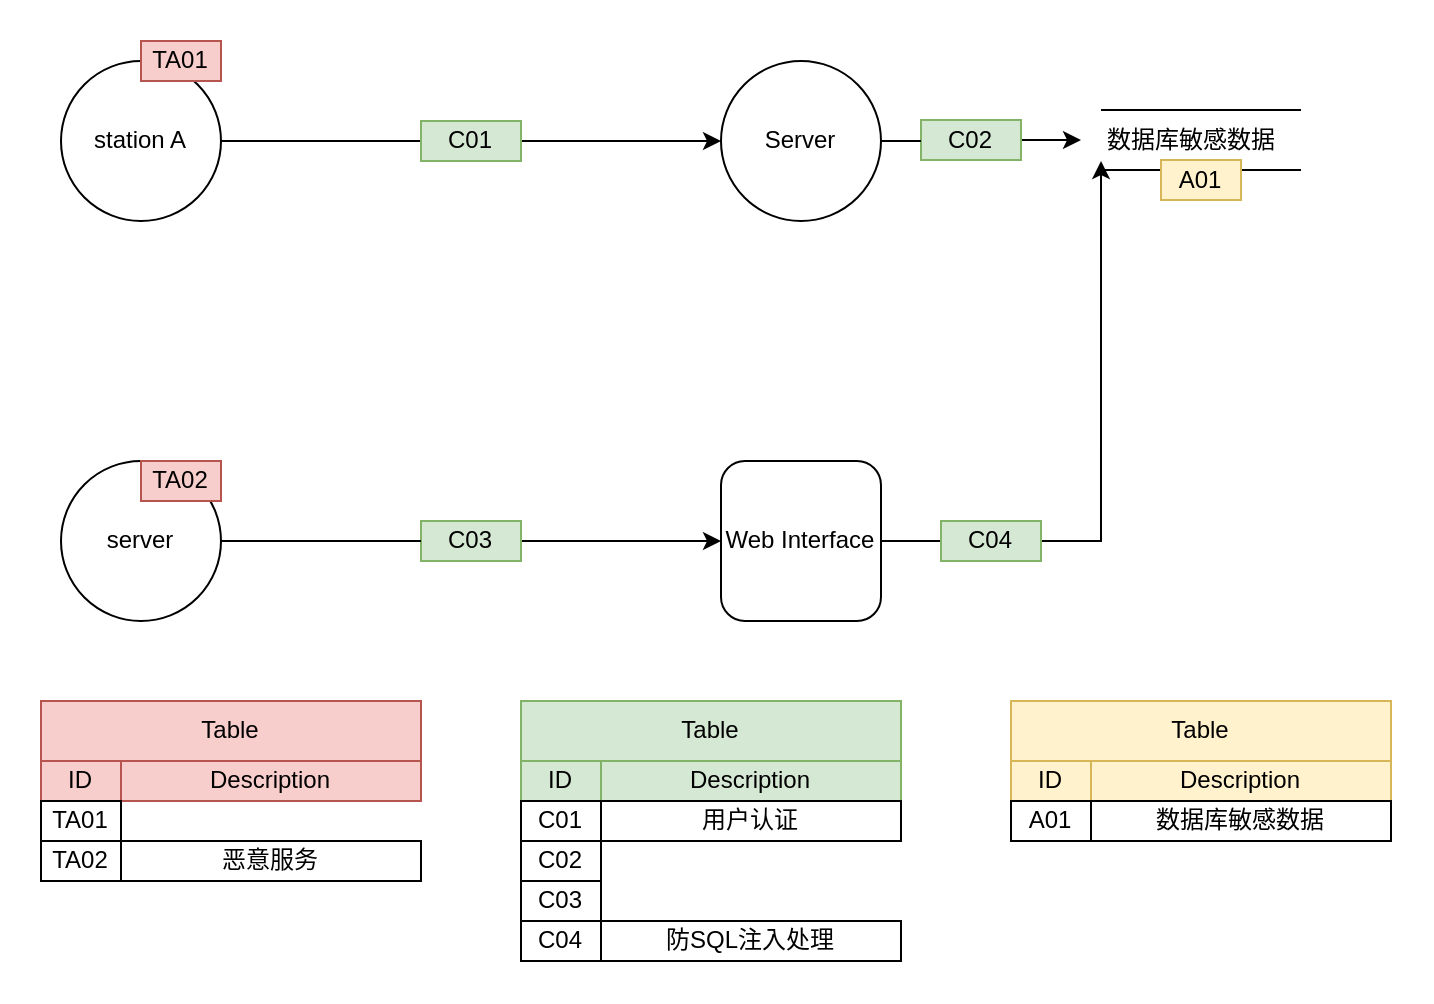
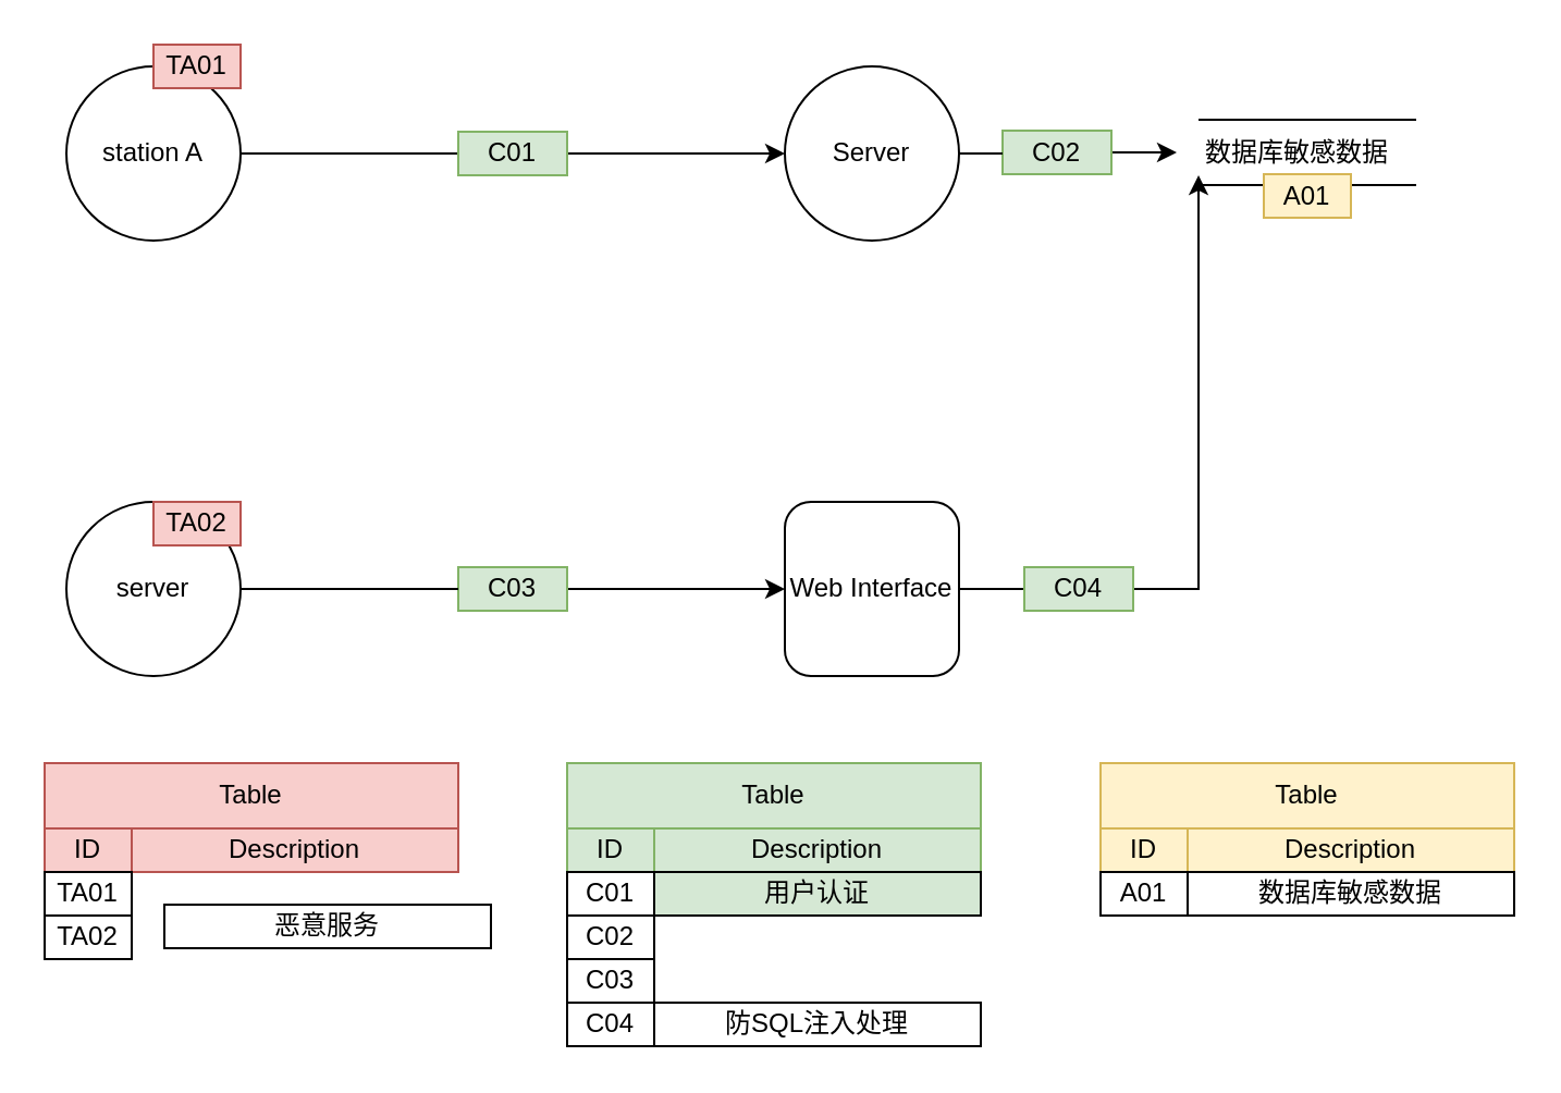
  <mxCell id="0" />
  <mxCell id="1" parent="0" />
  <mxCell id="2" style="edgeStyle=orthogonalEdgeStyle;rounded=0;orthogonalLoop=1;jettySize=auto;html=1;exitX=1;exitY=0.5;exitDx=0;exitDy=0;entryX=0;entryY=0.5;entryDx=0;entryDy=0;" edge="1" parent="1" source="3" target="6"><mxGeometry relative="1" as="geometry" /></mxCell>
  <mxCell id="3" value="station A" style="ellipse;whiteSpace=wrap;html=1;aspect=fixed;" vertex="1" parent="1"><mxGeometry x="30" y="30" width="80" height="80" as="geometry" /></mxCell>
  <mxCell id="4" value="TA01" style="rounded=0;whiteSpace=wrap;html=1;fillColor=#f8cecc;strokeColor=#b85450;" vertex="1" parent="1"><mxGeometry x="70" y="20" width="40" height="20" as="geometry" /></mxCell>
  <mxCell id="5" style="edgeStyle=orthogonalEdgeStyle;rounded=0;orthogonalLoop=1;jettySize=auto;html=1;exitX=1;exitY=0.5;exitDx=0;exitDy=0;startArrow=none;" edge="1" parent="1" source="11" target="10"><mxGeometry relative="1" as="geometry" /></mxCell>
  <mxCell id="6" value="Server" style="ellipse;whiteSpace=wrap;html=1;aspect=fixed;" vertex="1" parent="1"><mxGeometry x="360" y="30" width="80" height="80" as="geometry" /></mxCell>
  <mxCell id="7" value="C01" style="rounded=0;whiteSpace=wrap;html=1;fillColor=#d5e8d4;strokeColor=#82b366;" vertex="1" parent="1"><mxGeometry x="210" y="60" width="50" height="20" as="geometry" /></mxCell>
  <mxCell id="8" value="" style="endArrow=none;html=1;rounded=0;" edge="1" parent="1"><mxGeometry width="50" height="50" relative="1" as="geometry"><mxPoint x="550" y="54.5" as="sourcePoint" /><mxPoint x="650" y="54.5" as="targetPoint" /></mxGeometry></mxCell>
  <mxCell id="9" value="" style="endArrow=none;html=1;rounded=0;" edge="1" parent="1"><mxGeometry width="50" height="50" relative="1" as="geometry"><mxPoint x="550" y="84.5" as="sourcePoint" /><mxPoint x="650" y="84.5" as="targetPoint" /></mxGeometry></mxCell>
  <mxCell id="10" value="数据库敏感数据" style="text;html=1;align=center;verticalAlign=middle;resizable=0;points=[];autosize=1;strokeColor=none;fillColor=none;" vertex="1" parent="1"><mxGeometry x="540" y="54.5" width="110" height="30" as="geometry" /></mxCell>
  <mxCell id="11" value="C02" style="rounded=0;whiteSpace=wrap;html=1;fillColor=#d5e8d4;strokeColor=#82b366;" vertex="1" parent="1"><mxGeometry x="460" y="59.5" width="50" height="20" as="geometry" /></mxCell>
  <mxCell id="12" value="" style="edgeStyle=orthogonalEdgeStyle;rounded=0;orthogonalLoop=1;jettySize=auto;html=1;exitX=1;exitY=0.5;exitDx=0;exitDy=0;endArrow=none;" edge="1" parent="1" source="6" target="11"><mxGeometry relative="1" as="geometry"><mxPoint x="440" y="70" as="sourcePoint" /><mxPoint x="540" y="69.5" as="targetPoint" /></mxGeometry></mxCell>
  <mxCell id="13" value="A01" style="rounded=0;whiteSpace=wrap;html=1;fillColor=#fff2cc;strokeColor=#d6b656;" vertex="1" parent="1"><mxGeometry x="580" y="79.5" width="40" height="20" as="geometry" /></mxCell>
  <mxCell id="14" style="edgeStyle=orthogonalEdgeStyle;rounded=0;orthogonalLoop=1;jettySize=auto;html=1;exitX=1;exitY=0.5;exitDx=0;exitDy=0;entryX=0;entryY=0.5;entryDx=0;entryDy=0;startArrow=none;" edge="1" parent="1" source="20" target="19"><mxGeometry relative="1" as="geometry" /></mxCell>
  <mxCell id="15" value="server" style="ellipse;whiteSpace=wrap;html=1;aspect=fixed;" vertex="1" parent="1"><mxGeometry x="30" y="230" width="80" height="80" as="geometry" /></mxCell>
  <mxCell id="16" value="TA02" style="rounded=0;whiteSpace=wrap;html=1;fillColor=#f8cecc;strokeColor=#b85450;" vertex="1" parent="1"><mxGeometry x="70" y="230" width="40" height="20" as="geometry" /></mxCell>
  <mxCell id="17" style="edgeStyle=orthogonalEdgeStyle;rounded=0;orthogonalLoop=1;jettySize=auto;html=1;exitX=1;exitY=0.5;exitDx=0;exitDy=0;entryX=0.091;entryY=0.85;entryDx=0;entryDy=0;entryPerimeter=0;startArrow=none;" edge="1" parent="1" source="40" target="10"><mxGeometry relative="1" as="geometry" /></mxCell>
  <mxCell id="18" style="edgeStyle=entityRelationEdgeStyle;rounded=0;orthogonalLoop=1;jettySize=auto;html=1;exitX=1;exitY=0.5;exitDx=0;exitDy=0;endArrow=none;endFill=0;" edge="1" parent="1" source="19"><mxGeometry relative="1" as="geometry"><mxPoint x="550" y="270" as="targetPoint" /></mxGeometry></mxCell>
  <mxCell id="19" value="Web Interface" style="whiteSpace=wrap;html=1;aspect=fixed;rounded=1;" vertex="1" parent="1"><mxGeometry x="360" y="230" width="80" height="80" as="geometry" /></mxCell>
  <mxCell id="20" value="C03" style="rounded=0;whiteSpace=wrap;html=1;fillColor=#d5e8d4;strokeColor=#82b366;" vertex="1" parent="1"><mxGeometry x="210" y="260" width="50" height="20" as="geometry" /></mxCell>
  <mxCell id="21" value="" style="edgeStyle=orthogonalEdgeStyle;rounded=0;orthogonalLoop=1;jettySize=auto;html=1;exitX=1;exitY=0.5;exitDx=0;exitDy=0;entryX=0;entryY=0.5;entryDx=0;entryDy=0;endArrow=none;" edge="1" parent="1" source="15" target="20"><mxGeometry relative="1" as="geometry"><mxPoint x="110" y="270" as="sourcePoint" /><mxPoint x="360" y="270" as="targetPoint" /></mxGeometry></mxCell>
  <mxCell id="22" value="Table" style="rounded=0;whiteSpace=wrap;html=1;fillColor=#f8cecc;strokeColor=#b85450;" vertex="1" parent="1"><mxGeometry x="20" y="350" width="190" height="30" as="geometry" /></mxCell>
  <mxCell id="23" value="ID" style="rounded=0;whiteSpace=wrap;html=1;fillColor=#f8cecc;strokeColor=#b85450;" vertex="1" parent="1"><mxGeometry x="20" y="380" width="40" height="20" as="geometry" /></mxCell>
  <mxCell id="24" value="Description" style="rounded=0;whiteSpace=wrap;html=1;fillColor=#f8cecc;strokeColor=#b85450;" vertex="1" parent="1"><mxGeometry x="60" y="380" width="150" height="20" as="geometry" /></mxCell>
  <mxCell id="25" value="TA01" style="rounded=0;whiteSpace=wrap;html=1;" vertex="1" parent="1"><mxGeometry x="20" y="400" width="40" height="20" as="geometry" /></mxCell>
- <mxCell id="26" value="恶意服务" style="rounded=0;whiteSpace=wrap;html=1;" vertex="1" parent="1"><mxGeometry x="60" y="420" width="150" height="20" as="geometry" /></mxCell>
+ <mxCell id="26" value="恶意服务" style="rounded=0;whiteSpace=wrap;html=1;" vertex="1" parent="1"><mxGeometry x="75" y="415" width="150" height="20" as="geometry" /></mxCell>
  <mxCell id="27" value="TA02" style="rounded=0;whiteSpace=wrap;html=1;" vertex="1" parent="1"><mxGeometry x="20" y="420" width="40" height="20" as="geometry" /></mxCell>
  <mxCell id="28" value="Table" style="rounded=0;whiteSpace=wrap;html=1;fillColor=#d5e8d4;strokeColor=#82b366;" vertex="1" parent="1"><mxGeometry x="260" y="350" width="190" height="30" as="geometry" /></mxCell>
  <mxCell id="29" value="ID" style="rounded=0;whiteSpace=wrap;html=1;fillColor=#d5e8d4;strokeColor=#82b366;" vertex="1" parent="1"><mxGeometry x="260" y="380" width="40" height="20" as="geometry" /></mxCell>
  <mxCell id="30" value="Description" style="rounded=0;whiteSpace=wrap;html=1;fillColor=#d5e8d4;strokeColor=#82b366;" vertex="1" parent="1"><mxGeometry x="300" y="380" width="150" height="20" as="geometry" /></mxCell>
  <mxCell id="31" value="C01" style="rounded=0;whiteSpace=wrap;html=1;" vertex="1" parent="1"><mxGeometry x="260" y="400" width="40" height="20" as="geometry" /></mxCell>
- <mxCell id="32" value="用户认证" style="rounded=0;whiteSpace=wrap;html=1;" vertex="1" parent="1"><mxGeometry x="300" y="400" width="150" height="20" as="geometry" /></mxCell>
+ <mxCell id="32" value="用户认证" style="rounded=0;whiteSpace=wrap;html=1;fillColor=#d5e8d4;" vertex="1" parent="1"><mxGeometry x="300" y="400" width="150" height="20" as="geometry" /></mxCell>
  <mxCell id="33" value="C02" style="rounded=0;whiteSpace=wrap;html=1;" vertex="1" parent="1"><mxGeometry x="260" y="420" width="40" height="20" as="geometry" /></mxCell>
  <mxCell id="34" value="C03" style="rounded=0;whiteSpace=wrap;html=1;" vertex="1" parent="1"><mxGeometry x="260" y="440" width="40" height="20" as="geometry" /></mxCell>
  <mxCell id="35" value="Table" style="rounded=0;whiteSpace=wrap;html=1;fillColor=#fff2cc;strokeColor=#d6b656;" vertex="1" parent="1"><mxGeometry x="505" y="350" width="190" height="30" as="geometry" /></mxCell>
  <mxCell id="36" value="ID" style="rounded=0;whiteSpace=wrap;html=1;fillColor=#fff2cc;strokeColor=#d6b656;" vertex="1" parent="1"><mxGeometry x="505" y="380" width="40" height="20" as="geometry" /></mxCell>
  <mxCell id="37" value="Description" style="rounded=0;whiteSpace=wrap;html=1;fillColor=#fff2cc;strokeColor=#d6b656;" vertex="1" parent="1"><mxGeometry x="545" y="380" width="150" height="20" as="geometry" /></mxCell>
  <mxCell id="38" value="A01" style="rounded=0;whiteSpace=wrap;html=1;" vertex="1" parent="1"><mxGeometry x="505" y="400" width="40" height="20" as="geometry" /></mxCell>
  <mxCell id="39" value="数据库敏感数据" style="rounded=0;whiteSpace=wrap;html=1;" vertex="1" parent="1"><mxGeometry x="545" y="400" width="150" height="20" as="geometry" /></mxCell>
  <mxCell id="40" value="C04" style="rounded=0;whiteSpace=wrap;html=1;fillColor=#d5e8d4;strokeColor=#82b366;" vertex="1" parent="1"><mxGeometry x="470" y="260" width="50" height="20" as="geometry" /></mxCell>
  <mxCell id="41" value="C04" style="rounded=0;whiteSpace=wrap;html=1;" vertex="1" parent="1"><mxGeometry x="260" y="460" width="40" height="20" as="geometry" /></mxCell>
  <mxCell id="42" value="防SQL注入处理" style="rounded=0;whiteSpace=wrap;html=1;" vertex="1" parent="1"><mxGeometry x="300" y="460" width="150" height="20" as="geometry" /></mxCell>
